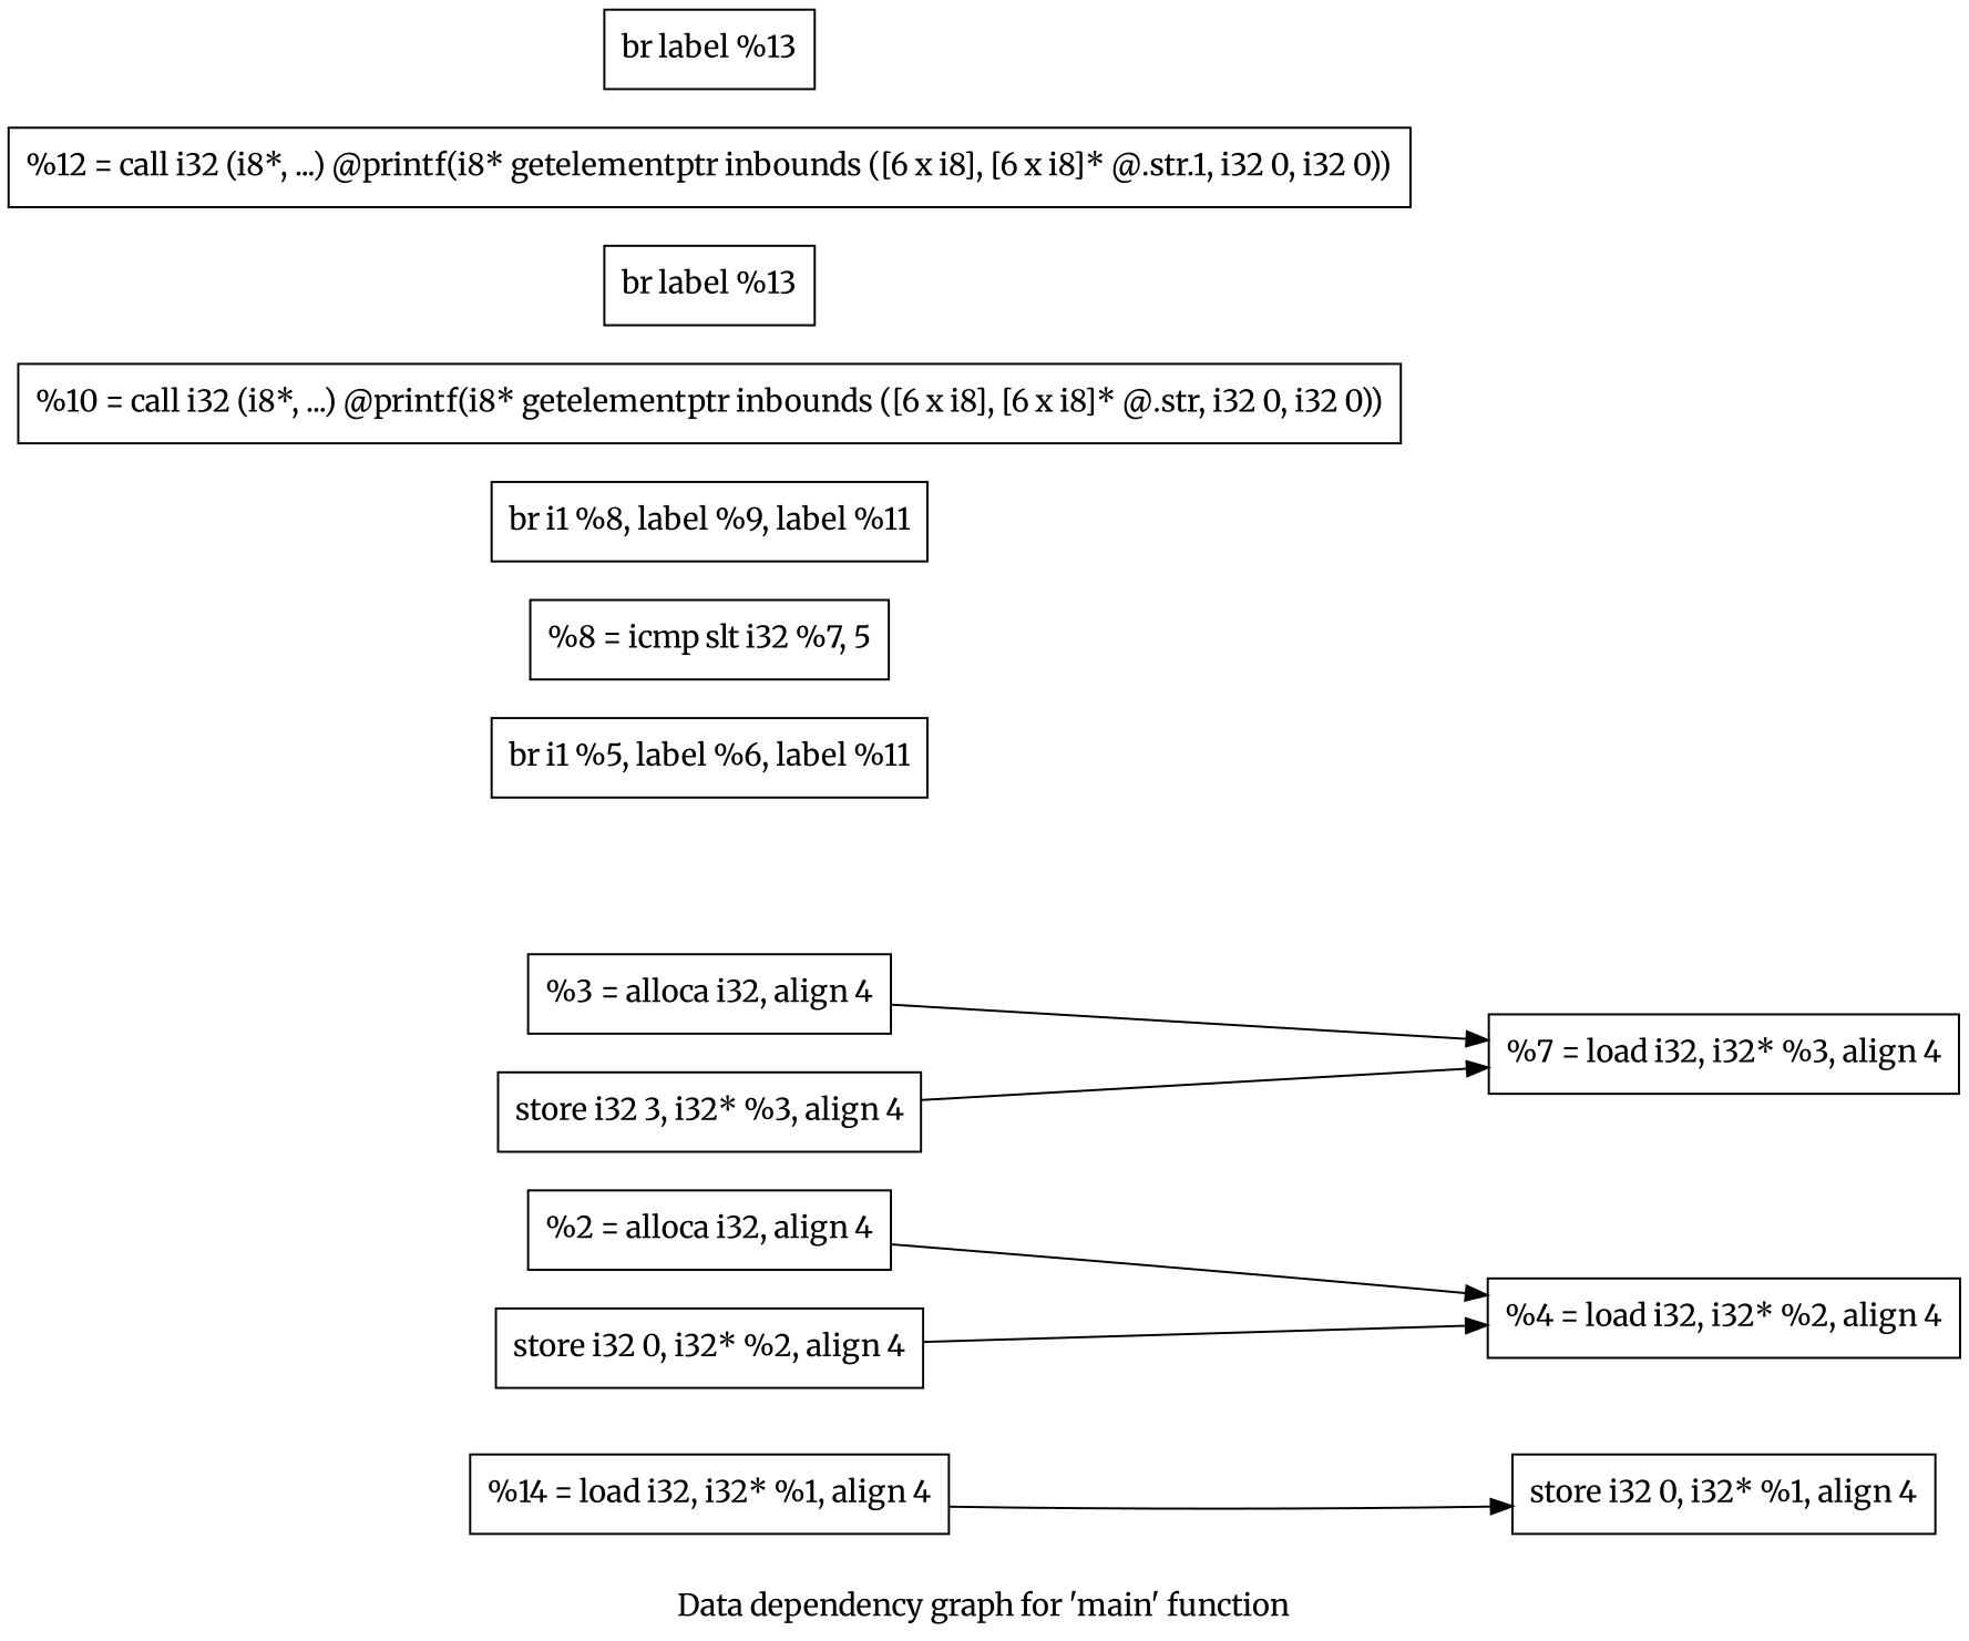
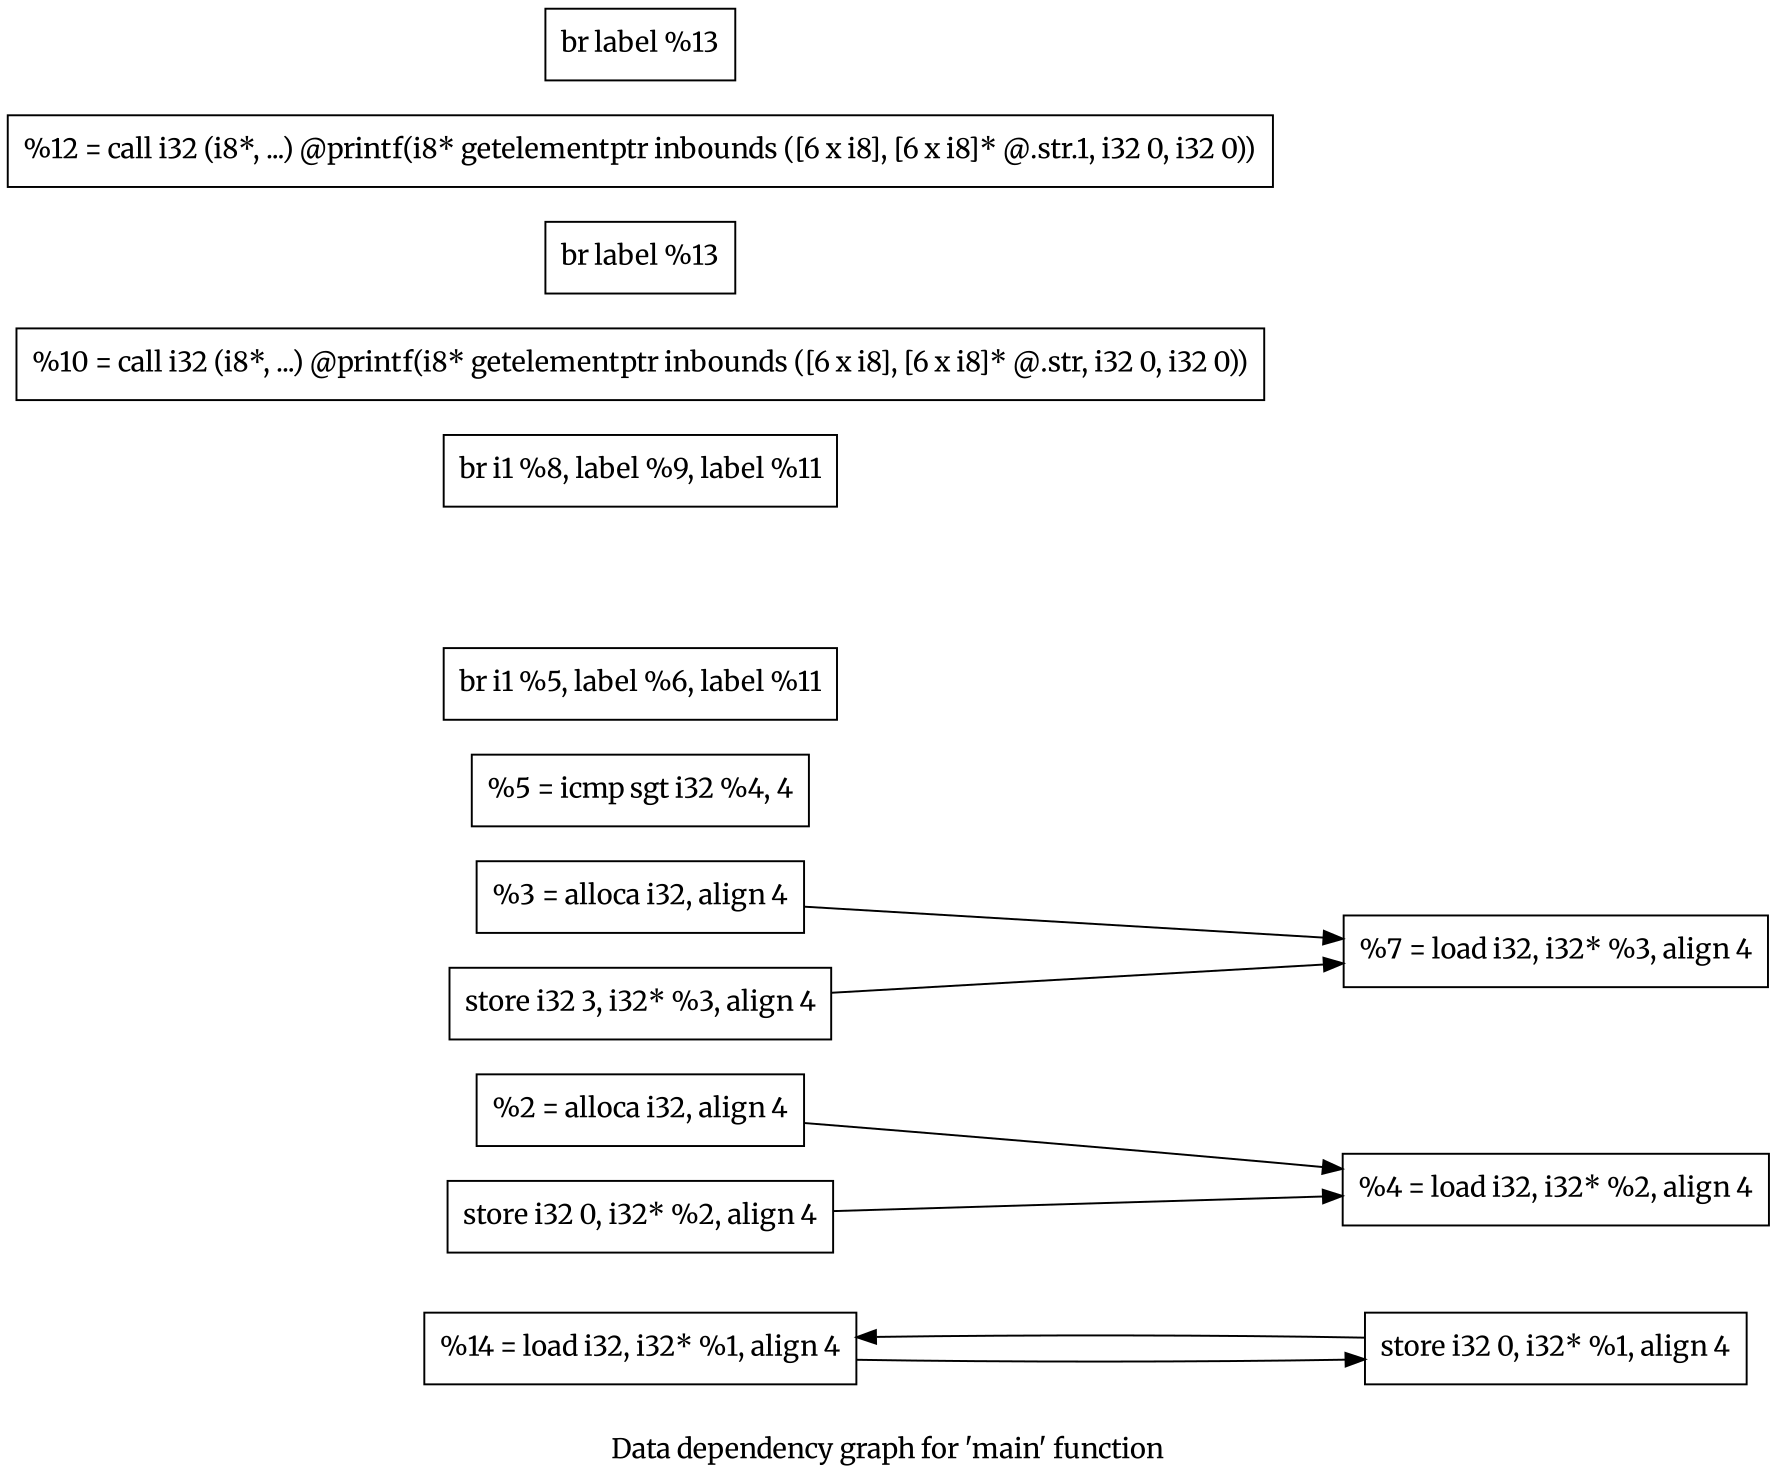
  digraph {
    fontname=Merriweather
    label="Data dependency graph for 'main' function"
    rankdir=LR
    node [fontname=Merriweather shape=record]
    edge [fontname=Merriweather]
    n1 [label="{  %14 = load i32, i32* %1, align 4}"]
    n2 [label="{  store i32 0, i32* %1, align 4}"]
    n3 [label="{  %2 = alloca i32, align 4}"]
    n4 [label="{  %4 = load i32, i32* %2, align 4}"]
    n5 [label="{  %3 = alloca i32, align 4}"]
    n6 [label="{  %7 = load i32, i32* %3, align 4}"]
    n7 [label="{  store i32 3, i32* %3, align 4}"]
    n8 [label="{  store i32 0, i32* %2, align 4}"]
+   n9 [label="{  %5 = icmp sgt i32 %4, 4}"]
    n10 [label="{  br i1 %5, label %6, label %11}"]
-   n11 [label="{  %8 = icmp slt i32 %7, 5}"]
    n12 [label="{  br i1 %8, label %9, label %11}"]
    n13 [label="{  %10 = call i32 (i8*, ...) @printf(i8* getelementptr inbounds ([6 x i8], [6 x i8]* @.str, i32 0, i32 0))}"]
    n14 [label="{  br label %13}"]
    n15 [label="{  %12 = call i32 (i8*, ...) @printf(i8* getelementptr inbounds ([6 x i8], [6 x i8]* @.str.1, i32 0, i32 0))}"]
    n16 [label="{  br label %13}"]
    n1 -> n2
+   n2 -> n1
    n3 -> n4
    n5 -> n6
    n7 -> n6
    n8 -> n4
  }
